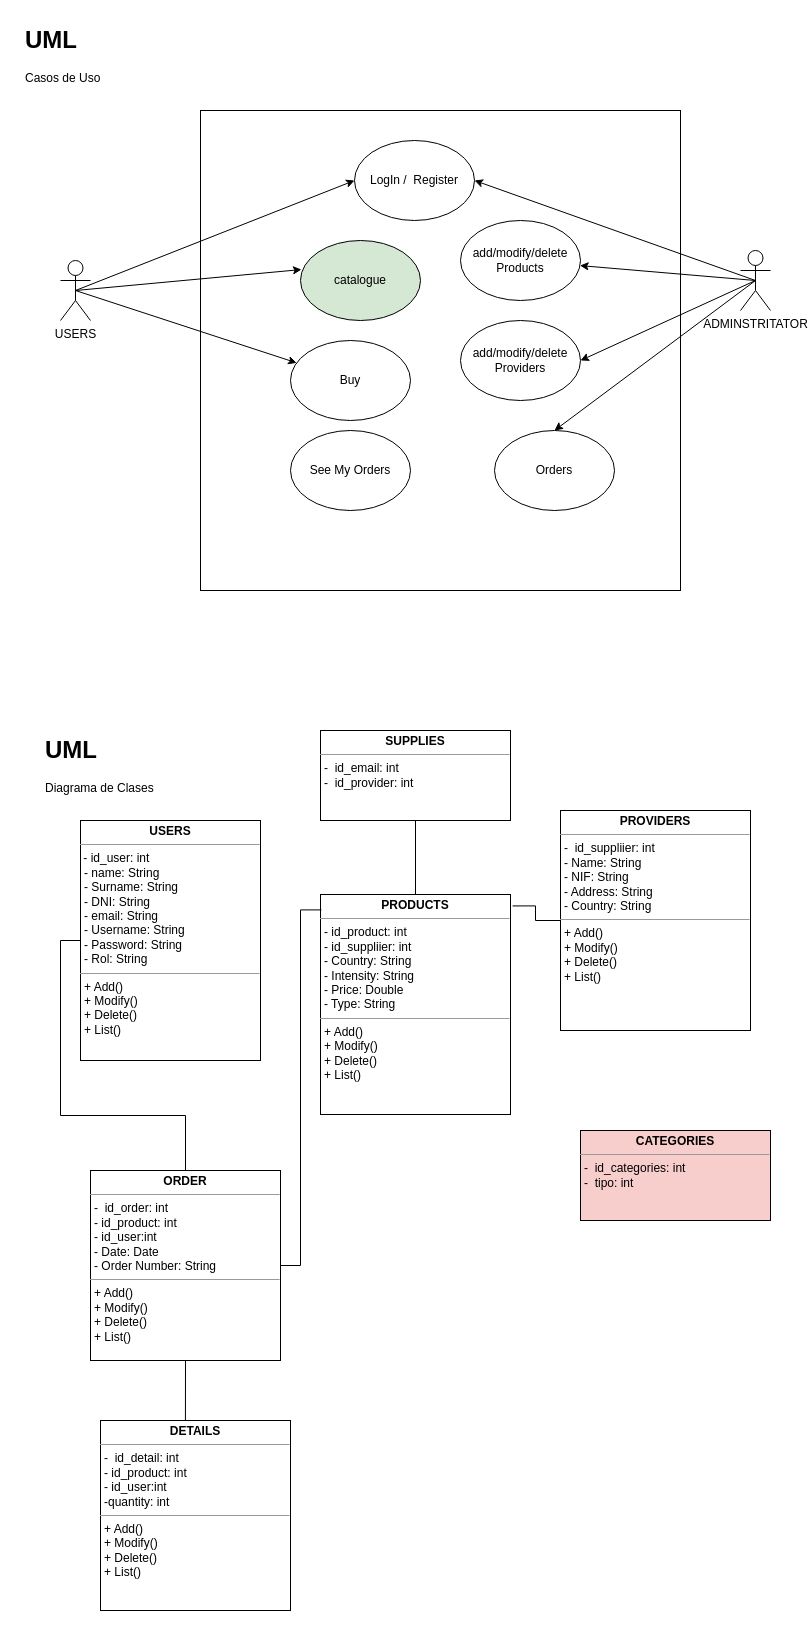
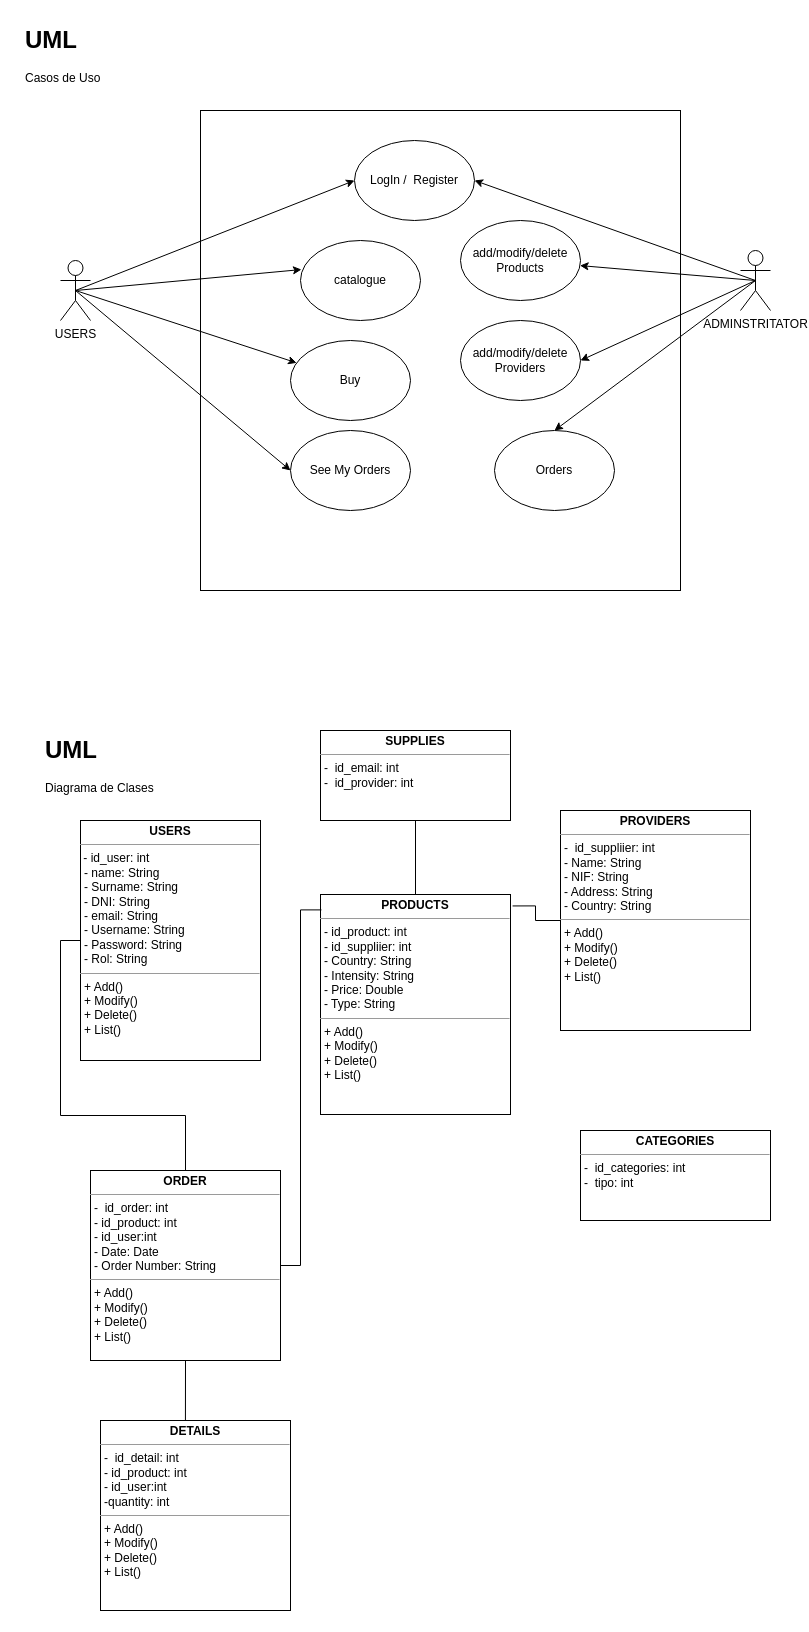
  <mxCell id="0" />
  <mxCell id="1" parent="0" />
  <mxCell id="2" value="" style="whiteSpace=wrap;html=1;aspect=fixed;" parent="1" vertex="1"><mxGeometry x="200" y="110" width="480" height="480" as="geometry" /></mxCell>
  <mxCell id="3" value="&lt;h1&gt;UML&lt;/h1&gt;&lt;p&gt;Casos de Uso&lt;/p&gt;" style="text;html=1;strokeColor=none;fillColor=none;spacing=5;spacingTop=-20;whiteSpace=wrap;overflow=hidden;rounded=0;" parent="1" vertex="1"><mxGeometry x="20" y="20" width="190" height="120" as="geometry" /></mxCell>
  <mxCell id="4" style="rounded=0;orthogonalLoop=1;jettySize=auto;html=1;exitX=0.5;exitY=0.5;exitDx=0;exitDy=0;exitPerimeter=0;entryX=0;entryY=0.5;entryDx=0;entryDy=0;" parent="1" source="8" target="14" edge="1"><mxGeometry relative="1" as="geometry" /></mxCell>
  <mxCell id="5" style="edgeStyle=none;rounded=0;orthogonalLoop=1;jettySize=auto;html=1;exitX=0.5;exitY=0.5;exitDx=0;exitDy=0;exitPerimeter=0;entryX=0.008;entryY=0.363;entryDx=0;entryDy=0;entryPerimeter=0;" parent="1" source="8" target="15" edge="1"><mxGeometry relative="1" as="geometry" /></mxCell>
  <mxCell id="6" style="edgeStyle=none;rounded=0;orthogonalLoop=1;jettySize=auto;html=1;exitX=0.5;exitY=0.5;exitDx=0;exitDy=0;exitPerimeter=0;" parent="1" source="8" target="16" edge="1"><mxGeometry relative="1" as="geometry" /></mxCell>
+ <mxCell id="7" style="edgeStyle=none;rounded=0;orthogonalLoop=1;jettySize=auto;html=1;entryX=0;entryY=0.5;entryDx=0;entryDy=0;exitX=0.5;exitY=0.5;exitDx=0;exitDy=0;exitPerimeter=0;" parent="1" source="8" target="17" edge="1"><mxGeometry relative="1" as="geometry" /></mxCell>
  <mxCell id="8" value="&lt;span style=&quot;&quot;&gt;USERS&lt;/span&gt;" style="shape=umlActor;verticalLabelPosition=bottom;verticalAlign=top;html=1;outlineConnect=0;" parent="1" vertex="1"><mxGeometry x="60" y="260" width="30" height="60" as="geometry" /></mxCell>
  <mxCell id="9" style="rounded=0;orthogonalLoop=1;jettySize=auto;html=1;exitX=0.5;exitY=0.5;exitDx=0;exitDy=0;exitPerimeter=0;entryX=1;entryY=0.5;entryDx=0;entryDy=0;" parent="1" source="13" target="14" edge="1"><mxGeometry relative="1" as="geometry" /></mxCell>
  <mxCell id="10" style="edgeStyle=none;rounded=0;orthogonalLoop=1;jettySize=auto;html=1;exitX=0.5;exitY=0.5;exitDx=0;exitDy=0;exitPerimeter=0;" parent="1" source="13" target="18" edge="1"><mxGeometry relative="1" as="geometry" /></mxCell>
  <mxCell id="11" style="edgeStyle=none;rounded=0;orthogonalLoop=1;jettySize=auto;html=1;exitX=0.5;exitY=0.5;exitDx=0;exitDy=0;exitPerimeter=0;entryX=1;entryY=0.5;entryDx=0;entryDy=0;" parent="1" source="13" target="19" edge="1"><mxGeometry relative="1" as="geometry" /></mxCell>
  <mxCell id="12" style="edgeStyle=none;rounded=0;orthogonalLoop=1;jettySize=auto;html=1;exitX=0.5;exitY=0.5;exitDx=0;exitDy=0;exitPerimeter=0;entryX=0.5;entryY=0;entryDx=0;entryDy=0;" parent="1" source="13" target="20" edge="1"><mxGeometry relative="1" as="geometry" /></mxCell>
  <mxCell id="13" value="ADMINSTRITATOR" style="shape=umlActor;verticalLabelPosition=bottom;verticalAlign=top;html=1;outlineConnect=0;" parent="1" vertex="1"><mxGeometry x="740" y="250" width="30" height="60" as="geometry" /></mxCell>
  <mxCell id="14" value="LogIn / &amp;nbsp;Register" style="ellipse;whiteSpace=wrap;html=1;" parent="1" vertex="1"><mxGeometry x="354" y="140" width="120" height="80" as="geometry" /></mxCell>
- <mxCell id="15" value="catalogue" style="ellipse;whiteSpace=wrap;html=1;fillColor=#d5e8d4;" parent="1" vertex="1"><mxGeometry x="300" y="240" width="120" height="80" as="geometry" /></mxCell>
+ <mxCell id="15" value="catalogue" style="ellipse;whiteSpace=wrap;html=1;" parent="1" vertex="1"><mxGeometry x="300" y="240" width="120" height="80" as="geometry" /></mxCell>
  <mxCell id="16" value="Buy" style="ellipse;whiteSpace=wrap;html=1;" parent="1" vertex="1"><mxGeometry x="290" y="340" width="120" height="80" as="geometry" /></mxCell>
  <mxCell id="17" value="See My Orders" style="ellipse;whiteSpace=wrap;html=1;" parent="1" vertex="1"><mxGeometry x="290" y="430" width="120" height="80" as="geometry" /></mxCell>
  <mxCell id="18" value="add/modify/delete&lt;br&gt;Products" style="ellipse;whiteSpace=wrap;html=1;" parent="1" vertex="1"><mxGeometry x="460" y="220" width="120" height="80" as="geometry" /></mxCell>
  <mxCell id="19" value="add/modify/delete&lt;br&gt;Providers" style="ellipse;whiteSpace=wrap;html=1;" parent="1" vertex="1"><mxGeometry x="460" y="320" width="120" height="80" as="geometry" /></mxCell>
  <mxCell id="20" value="Orders" style="ellipse;whiteSpace=wrap;html=1;" parent="1" vertex="1"><mxGeometry x="494" y="430" width="120" height="80" as="geometry" /></mxCell>
  <mxCell id="21" value="&lt;h1&gt;UML&lt;/h1&gt;&lt;p&gt;Diagrama de Clases&lt;/p&gt;" style="text;html=1;strokeColor=none;fillColor=none;spacing=5;spacingTop=-20;whiteSpace=wrap;overflow=hidden;rounded=0;" parent="1" vertex="1"><mxGeometry x="40" y="730" width="190" height="120" as="geometry" /></mxCell>
  <mxCell id="22" style="edgeStyle=orthogonalEdgeStyle;rounded=0;orthogonalLoop=1;jettySize=auto;html=1;entryX=0.5;entryY=0;entryDx=0;entryDy=0;endArrow=none;endFill=0;exitX=0;exitY=0.5;exitDx=0;exitDy=0;" parent="1" source="23" target="29" edge="1"><mxGeometry relative="1" as="geometry" /></mxCell>
  <mxCell id="23" value="&lt;p style=&quot;margin:0px;margin-top:4px;text-align:center;&quot;&gt;&lt;b&gt;USERS&lt;/b&gt;&lt;/p&gt;&lt;hr size=&quot;1&quot;&gt;&amp;nbsp;- id_user: int&lt;br&gt;&lt;p style=&quot;margin:0px;margin-left:4px;&quot;&gt;- name: String&lt;/p&gt;&lt;p style=&quot;margin:0px;margin-left:4px;&quot;&gt;- Surname: String&lt;/p&gt;&lt;p style=&quot;margin:0px;margin-left:4px;&quot;&gt;- DNI: String&lt;/p&gt;&lt;p style=&quot;margin:0px;margin-left:4px;&quot;&gt;- email: String&lt;/p&gt;&lt;p style=&quot;margin:0px;margin-left:4px;&quot;&gt;- Username: String&lt;/p&gt;&lt;p style=&quot;margin:0px;margin-left:4px;&quot;&gt;- Password: String&lt;/p&gt;&lt;p style=&quot;margin:0px;margin-left:4px;&quot;&gt;- Rol: String&lt;/p&gt;&lt;hr size=&quot;1&quot;&gt;&lt;p style=&quot;margin:0px;margin-left:4px;&quot;&gt;+ Add()&lt;br&gt;+ Modify()&lt;/p&gt;&lt;p style=&quot;margin:0px;margin-left:4px;&quot;&gt;+ Delete()&lt;/p&gt;&lt;p style=&quot;margin:0px;margin-left:4px;&quot;&gt;+ List()&lt;/p&gt;&lt;p style=&quot;margin:0px;margin-left:4px;&quot;&gt;&lt;/p&gt;" style="verticalAlign=top;align=left;overflow=fill;fontSize=12;fontFamily=Helvetica;html=1;" parent="1" vertex="1"><mxGeometry x="80" y="820" width="180" height="240" as="geometry" /></mxCell>
  <mxCell id="24" value="&lt;p style=&quot;margin:0px;margin-top:4px;text-align:center;&quot;&gt;&lt;b&gt;PRODUCTS&lt;/b&gt;&lt;/p&gt;&lt;hr size=&quot;1&quot;&gt;&lt;p style=&quot;margin:0px;margin-left:4px;&quot;&gt;- id_product: int&lt;/p&gt;&lt;p style=&quot;margin:0px;margin-left:4px;&quot;&gt;- id_suppliier: int&lt;/p&gt;&lt;p style=&quot;margin:0px;margin-left:4px;&quot;&gt;- Country: String&lt;/p&gt;&lt;p style=&quot;margin:0px;margin-left:4px;&quot;&gt;- Intensity: String&lt;/p&gt;&lt;p style=&quot;margin:0px;margin-left:4px;&quot;&gt;- Price: Double&lt;/p&gt;&lt;p style=&quot;margin:0px;margin-left:4px;&quot;&gt;- Type: String&lt;/p&gt;&lt;hr size=&quot;1&quot;&gt;&lt;p style=&quot;margin:0px;margin-left:4px;&quot;&gt;+ Add()&lt;br&gt;+ Modify()&lt;/p&gt;&lt;p style=&quot;margin:0px;margin-left:4px;&quot;&gt;+ Delete()&lt;/p&gt;&lt;p style=&quot;margin:0px;margin-left:4px;&quot;&gt;+ List()&lt;/p&gt;&lt;p style=&quot;margin:0px;margin-left:4px;&quot;&gt;&lt;/p&gt;" style="verticalAlign=top;align=left;overflow=fill;fontSize=12;fontFamily=Helvetica;html=1;" parent="1" vertex="1"><mxGeometry x="320" y="894" width="190" height="220" as="geometry" /></mxCell>
  <mxCell id="25" style="edgeStyle=orthogonalEdgeStyle;rounded=0;orthogonalLoop=1;jettySize=auto;html=1;entryX=1.011;entryY=0.052;entryDx=0;entryDy=0;entryPerimeter=0;endArrow=none;endFill=0;" parent="1" source="26" target="24" edge="1"><mxGeometry relative="1" as="geometry" /></mxCell>
  <mxCell id="26" value="&lt;p style=&quot;margin:0px;margin-top:4px;text-align:center;&quot;&gt;&lt;b&gt;PROVIDERS&lt;/b&gt;&lt;/p&gt;&lt;hr size=&quot;1&quot;&gt;&lt;p style=&quot;margin:0px;margin-left:4px;&quot;&gt;-&amp;nbsp;&lt;span style=&quot;background-color: initial;&quot;&gt;&amp;nbsp;id_suppliier: int&lt;/span&gt;&lt;/p&gt;&lt;p style=&quot;margin:0px;margin-left:4px;&quot;&gt;- Name: String&lt;/p&gt;&lt;p style=&quot;margin:0px;margin-left:4px;&quot;&gt;- NIF: String&lt;/p&gt;&lt;p style=&quot;margin:0px;margin-left:4px;&quot;&gt;- Address: String&lt;/p&gt;&lt;p style=&quot;margin:0px;margin-left:4px;&quot;&gt;- Country: String&lt;/p&gt;&lt;hr size=&quot;1&quot;&gt;&lt;p style=&quot;margin:0px;margin-left:4px;&quot;&gt;+ Add()&lt;br&gt;+ Modify()&lt;/p&gt;&lt;p style=&quot;margin:0px;margin-left:4px;&quot;&gt;+ Delete()&lt;/p&gt;&lt;p style=&quot;margin:0px;margin-left:4px;&quot;&gt;+ List()&lt;/p&gt;&lt;p style=&quot;margin:0px;margin-left:4px;&quot;&gt;&lt;/p&gt;" style="verticalAlign=top;align=left;overflow=fill;fontSize=12;fontFamily=Helvetica;html=1;" parent="1" vertex="1"><mxGeometry x="560" y="810" width="190" height="220" as="geometry" /></mxCell>
  <mxCell id="27" style="edgeStyle=orthogonalEdgeStyle;rounded=0;orthogonalLoop=1;jettySize=auto;html=1;exitX=1;exitY=0.5;exitDx=0;exitDy=0;entryX=0.005;entryY=0.07;entryDx=0;entryDy=0;entryPerimeter=0;endArrow=none;endFill=0;" parent="1" source="29" target="24" edge="1"><mxGeometry relative="1" as="geometry" /></mxCell>
  <mxCell id="28" style="rounded=0;orthogonalLoop=1;jettySize=auto;html=1;exitX=0.5;exitY=1;exitDx=0;exitDy=0;entryX=0.447;entryY=0.005;entryDx=0;entryDy=0;entryPerimeter=0;endArrow=none;endFill=0;" edge="1" parent="1" source="29" target="33"><mxGeometry relative="1" as="geometry" /></mxCell>
  <mxCell id="29" value="&lt;p style=&quot;margin:0px;margin-top:4px;text-align:center;&quot;&gt;&lt;b&gt;ORDER&lt;/b&gt;&lt;/p&gt;&lt;hr size=&quot;1&quot;&gt;&lt;p style=&quot;margin:0px;margin-left:4px;&quot;&gt;-&amp;nbsp;&lt;span style=&quot;background-color: initial;&quot;&gt;&amp;nbsp;id_order: int&lt;/span&gt;&lt;/p&gt;&lt;p style=&quot;margin:0px;margin-left:4px;&quot;&gt;&lt;span style=&quot;background-color: initial;&quot;&gt;- id_product: int&lt;/span&gt;&lt;/p&gt;&lt;p style=&quot;margin:0px;margin-left:4px;&quot;&gt;&lt;span style=&quot;background-color: initial;&quot;&gt;- id_user:int&lt;/span&gt;&lt;/p&gt;&lt;p style=&quot;margin:0px;margin-left:4px;&quot;&gt;- Date: Date&lt;/p&gt;&lt;p style=&quot;margin:0px;margin-left:4px;&quot;&gt;- Order Number: String&lt;/p&gt;&lt;hr size=&quot;1&quot;&gt;&lt;p style=&quot;margin:0px;margin-left:4px;&quot;&gt;+ Add()&lt;br&gt;+ Modify()&lt;/p&gt;&lt;p style=&quot;margin:0px;margin-left:4px;&quot;&gt;+ Delete()&lt;/p&gt;&lt;p style=&quot;margin:0px;margin-left:4px;&quot;&gt;+ List()&lt;/p&gt;&lt;p style=&quot;margin:0px;margin-left:4px;&quot;&gt;&lt;/p&gt;" style="verticalAlign=top;align=left;overflow=fill;fontSize=12;fontFamily=Helvetica;html=1;" parent="1" vertex="1"><mxGeometry x="90" y="1170" width="190" height="190" as="geometry" /></mxCell>
- <mxCell id="30" value="&lt;p style=&quot;margin:0px;margin-top:4px;text-align:center;&quot;&gt;&lt;b&gt;CATEGORIES&lt;/b&gt;&lt;/p&gt;&lt;hr size=&quot;1&quot;&gt;&lt;p style=&quot;margin:0px;margin-left:4px;&quot;&gt;-&amp;nbsp;&lt;span style=&quot;background-color: initial;&quot;&gt;&amp;nbsp;id_categories: int&lt;/span&gt;&lt;/p&gt;&lt;p style=&quot;margin:0px;margin-left:4px;&quot;&gt;- &amp;nbsp;tipo: int&amp;nbsp;&lt;/p&gt;&lt;p style=&quot;margin:0px;margin-left:4px;&quot;&gt;&lt;br&gt;&lt;/p&gt;&lt;p style=&quot;margin:0px;margin-left:4px;&quot;&gt;&lt;/p&gt;" style="verticalAlign=top;align=left;overflow=fill;fontSize=12;fontFamily=Helvetica;html=1;fillColor=#f8cecc;" vertex="1" parent="1"><mxGeometry x="580" y="1130" width="190" height="90" as="geometry" /></mxCell>
+ <mxCell id="30" value="&lt;p style=&quot;margin:0px;margin-top:4px;text-align:center;&quot;&gt;&lt;b&gt;CATEGORIES&lt;/b&gt;&lt;/p&gt;&lt;hr size=&quot;1&quot;&gt;&lt;p style=&quot;margin:0px;margin-left:4px;&quot;&gt;-&amp;nbsp;&lt;span style=&quot;background-color: initial;&quot;&gt;&amp;nbsp;id_categories: int&lt;/span&gt;&lt;/p&gt;&lt;p style=&quot;margin:0px;margin-left:4px;&quot;&gt;- &amp;nbsp;tipo: int&amp;nbsp;&lt;/p&gt;&lt;p style=&quot;margin:0px;margin-left:4px;&quot;&gt;&lt;br&gt;&lt;/p&gt;&lt;p style=&quot;margin:0px;margin-left:4px;&quot;&gt;&lt;/p&gt;" style="verticalAlign=top;align=left;overflow=fill;fontSize=12;fontFamily=Helvetica;html=1;" vertex="1" parent="1"><mxGeometry x="580" y="1130" width="190" height="90" as="geometry" /></mxCell>
  <mxCell id="31" style="edgeStyle=none;rounded=0;orthogonalLoop=1;jettySize=auto;html=1;exitX=0.5;exitY=1;exitDx=0;exitDy=0;entryX=0.5;entryY=0;entryDx=0;entryDy=0;startArrow=none;startFill=0;endArrow=none;endFill=0;" edge="1" parent="1" source="32" target="24"><mxGeometry relative="1" as="geometry" /></mxCell>
  <mxCell id="32" value="&lt;p style=&quot;margin:0px;margin-top:4px;text-align:center;&quot;&gt;&lt;span style=&quot;font-weight: bold;&quot;&gt;SUPPLIES&lt;/span&gt;&lt;br&gt;&lt;/p&gt;&lt;hr size=&quot;1&quot;&gt;&lt;p style=&quot;margin:0px;margin-left:4px;&quot;&gt;-&amp;nbsp;&lt;span style=&quot;background-color: initial;&quot;&gt;&amp;nbsp;id_email: int&lt;/span&gt;&lt;/p&gt;&lt;p style=&quot;margin:0px;margin-left:4px;&quot;&gt;- &amp;nbsp;id_provider: int&amp;nbsp;&lt;/p&gt;&lt;p style=&quot;margin:0px;margin-left:4px;&quot;&gt;&lt;br&gt;&lt;/p&gt;&lt;p style=&quot;margin:0px;margin-left:4px;&quot;&gt;&lt;/p&gt;" style="verticalAlign=top;align=left;overflow=fill;fontSize=12;fontFamily=Helvetica;html=1;" vertex="1" parent="1"><mxGeometry x="320" y="730" width="190" height="90" as="geometry" /></mxCell>
  <mxCell id="33" value="&lt;p style=&quot;margin:0px;margin-top:4px;text-align:center;&quot;&gt;&lt;span style=&quot;font-weight: bold;&quot;&gt;DETAILS&lt;/span&gt;&lt;br&gt;&lt;/p&gt;&lt;hr size=&quot;1&quot;&gt;&lt;p style=&quot;margin:0px;margin-left:4px;&quot;&gt;-&amp;nbsp;&lt;span style=&quot;background-color: initial;&quot;&gt;&amp;nbsp;id_detail: int&lt;/span&gt;&lt;/p&gt;&lt;p style=&quot;margin:0px;margin-left:4px;&quot;&gt;&lt;span style=&quot;background-color: initial;&quot;&gt;- id_product: int&lt;/span&gt;&lt;/p&gt;&lt;p style=&quot;margin:0px;margin-left:4px;&quot;&gt;&lt;span style=&quot;background-color: initial;&quot;&gt;- id_user:int&lt;/span&gt;&lt;/p&gt;&lt;p style=&quot;margin:0px;margin-left:4px;&quot;&gt;-quantity: int&lt;/p&gt;&lt;hr size=&quot;1&quot;&gt;&lt;p style=&quot;margin:0px;margin-left:4px;&quot;&gt;+ Add()&lt;br&gt;+ Modify()&lt;/p&gt;&lt;p style=&quot;margin:0px;margin-left:4px;&quot;&gt;+ Delete()&lt;/p&gt;&lt;p style=&quot;margin:0px;margin-left:4px;&quot;&gt;+ List()&lt;/p&gt;&lt;p style=&quot;margin:0px;margin-left:4px;&quot;&gt;&lt;/p&gt;" style="verticalAlign=top;align=left;overflow=fill;fontSize=12;fontFamily=Helvetica;html=1;" vertex="1" parent="1"><mxGeometry x="100" y="1420" width="190" height="190" as="geometry" /></mxCell>
